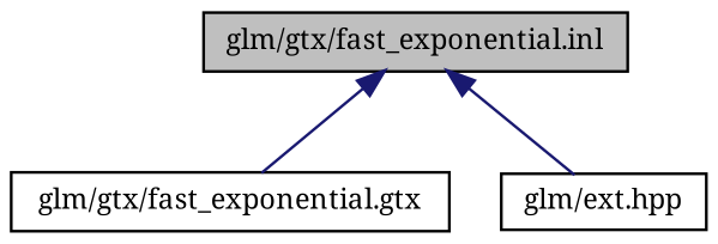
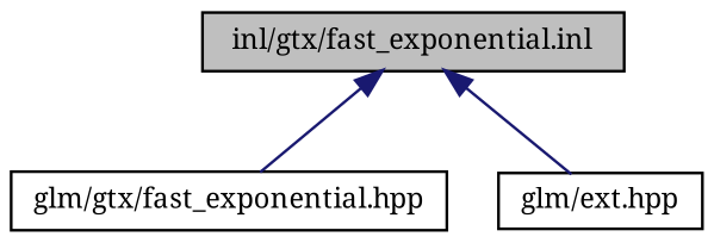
  digraph {
    fontname="Noto Serif"
    node [color=black fillcolor=white fontname="Noto Serif" fontsize=10 shape=record style=filled]
    edge [color=midnightblue dir=back fontname="Noto Serif" fontsize=10 labelfontname=FreeSans labelfontsize=10 style=solid]
-   n1 [fillcolor=grey75 fontcolor=black height=0.2 label="glm/gtx/fast_exponential.inl" width=0.4]
-   n2 [height=0.2 label="glm/gtx/fast_exponential.gtx" width=0.4]
+   n1 [fillcolor=grey75 fontcolor=black height=0.2 label="inl/gtx/fast_exponential.inl" width=0.4]
+   n2 [height=0.2 label="glm/gtx/fast_exponential.hpp" width=0.4]
    n3 [height=0.2 label="glm/ext.hpp" width=0.4]
    n1 -> n2
    n1 -> n3
  }
